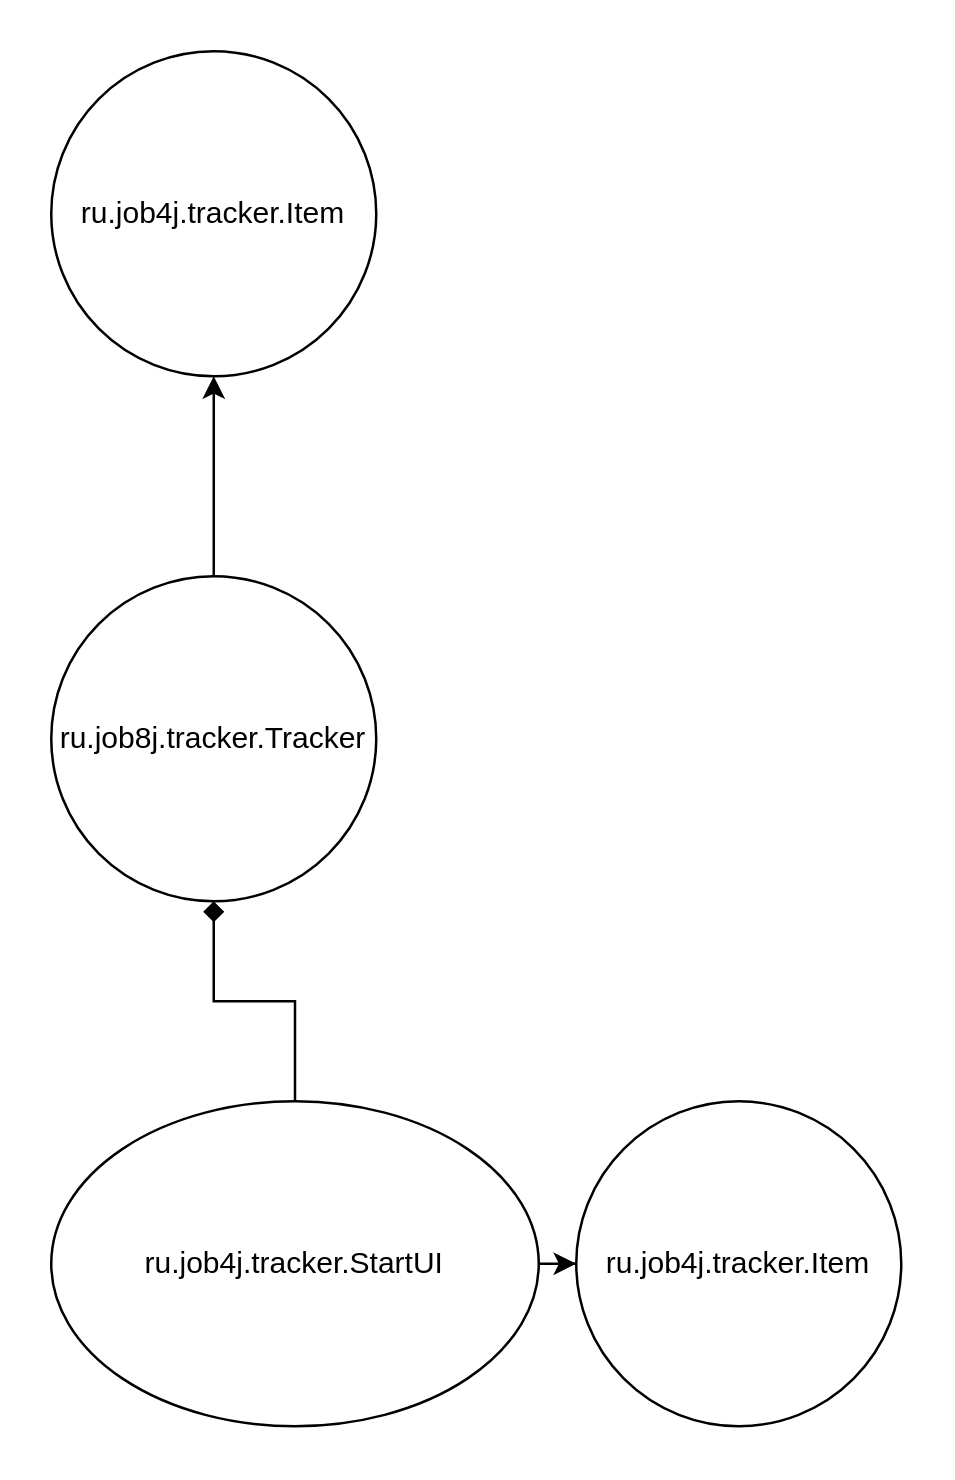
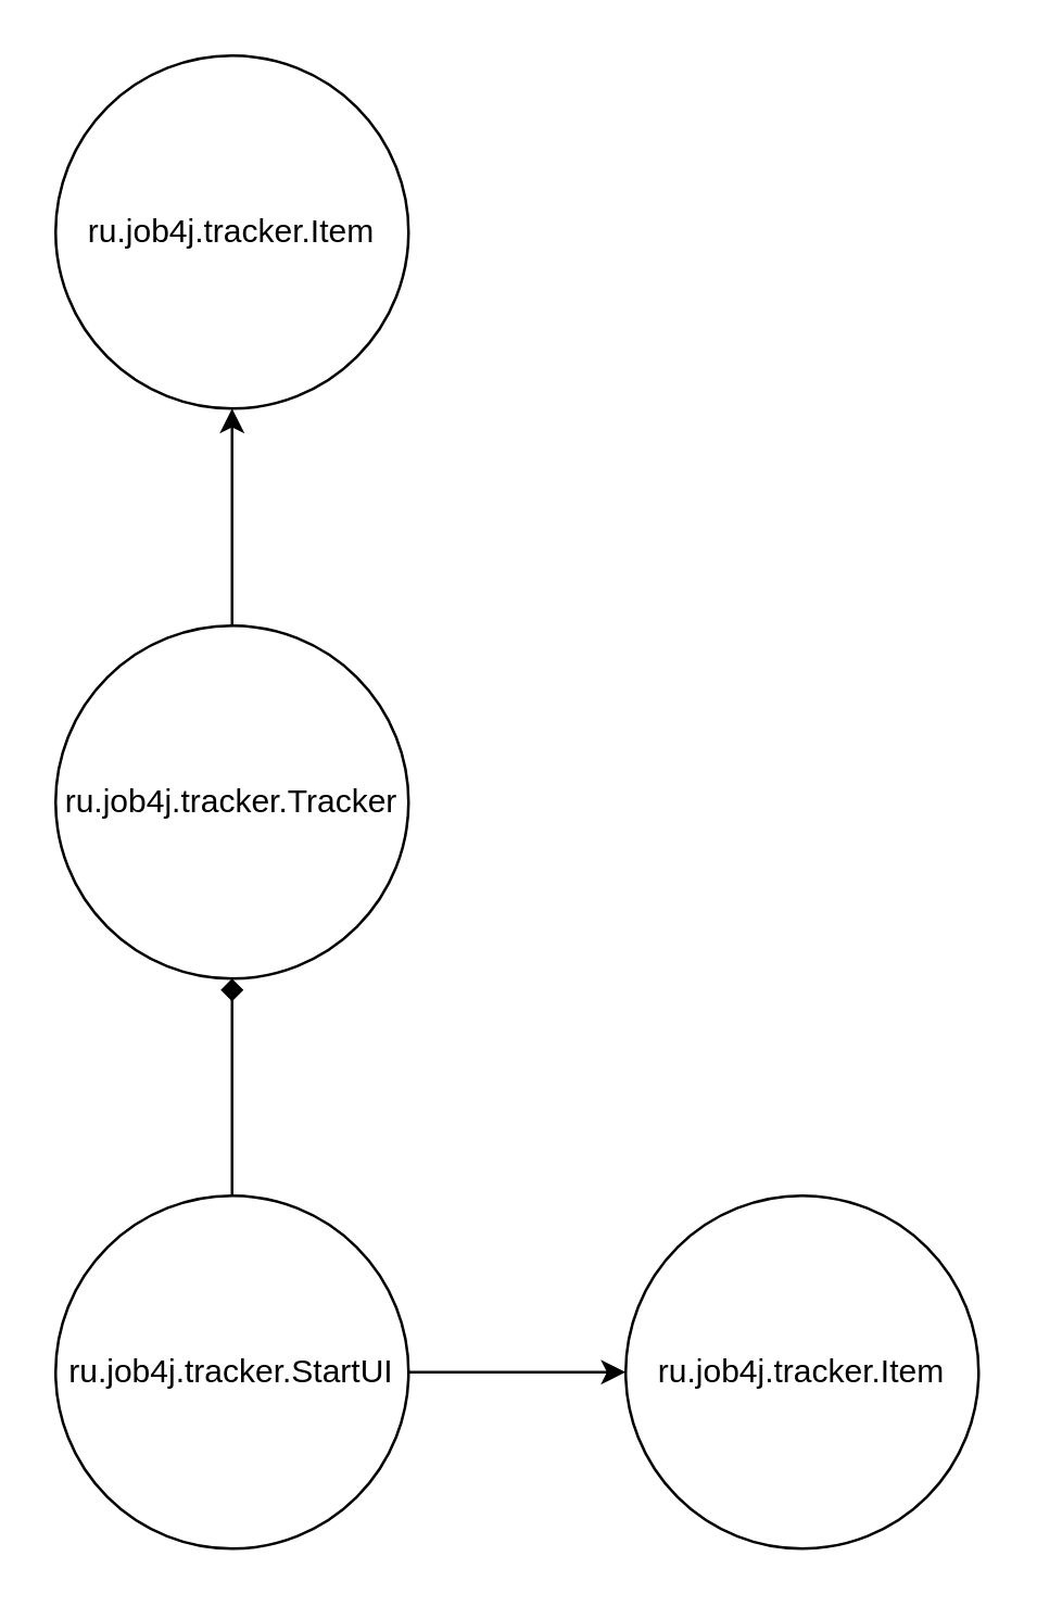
  <mxCell id="0" />
  <mxCell id="1" parent="0" />
  <mxCell id="2" value="" style="edgeStyle=orthogonalEdgeStyle;rounded=0;orthogonalLoop=1;jettySize=auto;html=1;" edge="1" parent="1" source="4" target="5"><mxGeometry relative="1" as="geometry" /></mxCell>
  <mxCell id="3" value="" style="edgeStyle=orthogonalEdgeStyle;rounded=0;orthogonalLoop=1;jettySize=auto;html=1;endArrow=diamond;" edge="1" parent="1" source="4" target="7"><mxGeometry relative="1" as="geometry" /></mxCell>
- <mxCell id="4" value="ru.job4j.tracker.StartUI" style="ellipse;whiteSpace=wrap;html=1;aspect=fixed;" vertex="1" parent="1"><mxGeometry x="20" y="440" width="195" height="130" as="geometry" /></mxCell>
+ <mxCell id="4" value="ru.job4j.tracker.StartUI" style="ellipse;whiteSpace=wrap;html=1;aspect=fixed;" vertex="1" parent="1"><mxGeometry x="20" y="440" width="130" height="130" as="geometry" /></mxCell>
  <mxCell id="5" value="ru.job4j.tracker.Item" style="ellipse;whiteSpace=wrap;html=1;aspect=fixed;" vertex="1" parent="1"><mxGeometry x="230" y="440" width="130" height="130" as="geometry" /></mxCell>
  <mxCell id="6" value="" style="edgeStyle=orthogonalEdgeStyle;rounded=0;orthogonalLoop=1;jettySize=auto;html=1;" edge="1" parent="1" source="7" target="8"><mxGeometry relative="1" as="geometry" /></mxCell>
- <mxCell id="7" value="ru.job8j.tracker.Tracker" style="ellipse;whiteSpace=wrap;html=1;aspect=fixed;" vertex="1" parent="1"><mxGeometry x="20" y="230" width="130" height="130" as="geometry" /></mxCell>
+ <mxCell id="7" value="ru.job4j.tracker.Tracker" style="ellipse;whiteSpace=wrap;html=1;aspect=fixed;" vertex="1" parent="1"><mxGeometry x="20" y="230" width="130" height="130" as="geometry" /></mxCell>
  <mxCell id="8" value="ru.job4j.tracker.Item" style="ellipse;whiteSpace=wrap;html=1;aspect=fixed;" vertex="1" parent="1"><mxGeometry x="20" y="20" width="130" height="130" as="geometry" /></mxCell>
